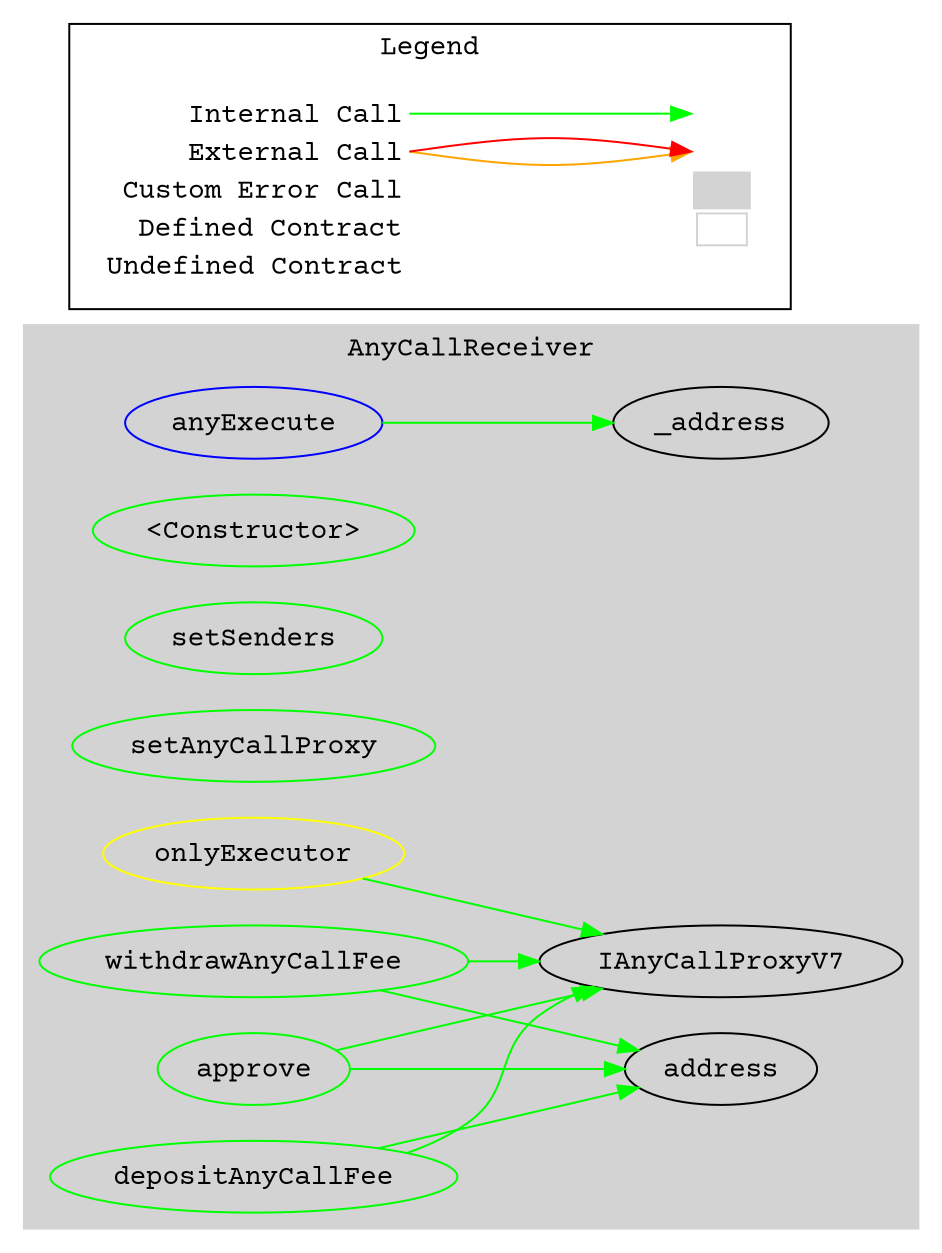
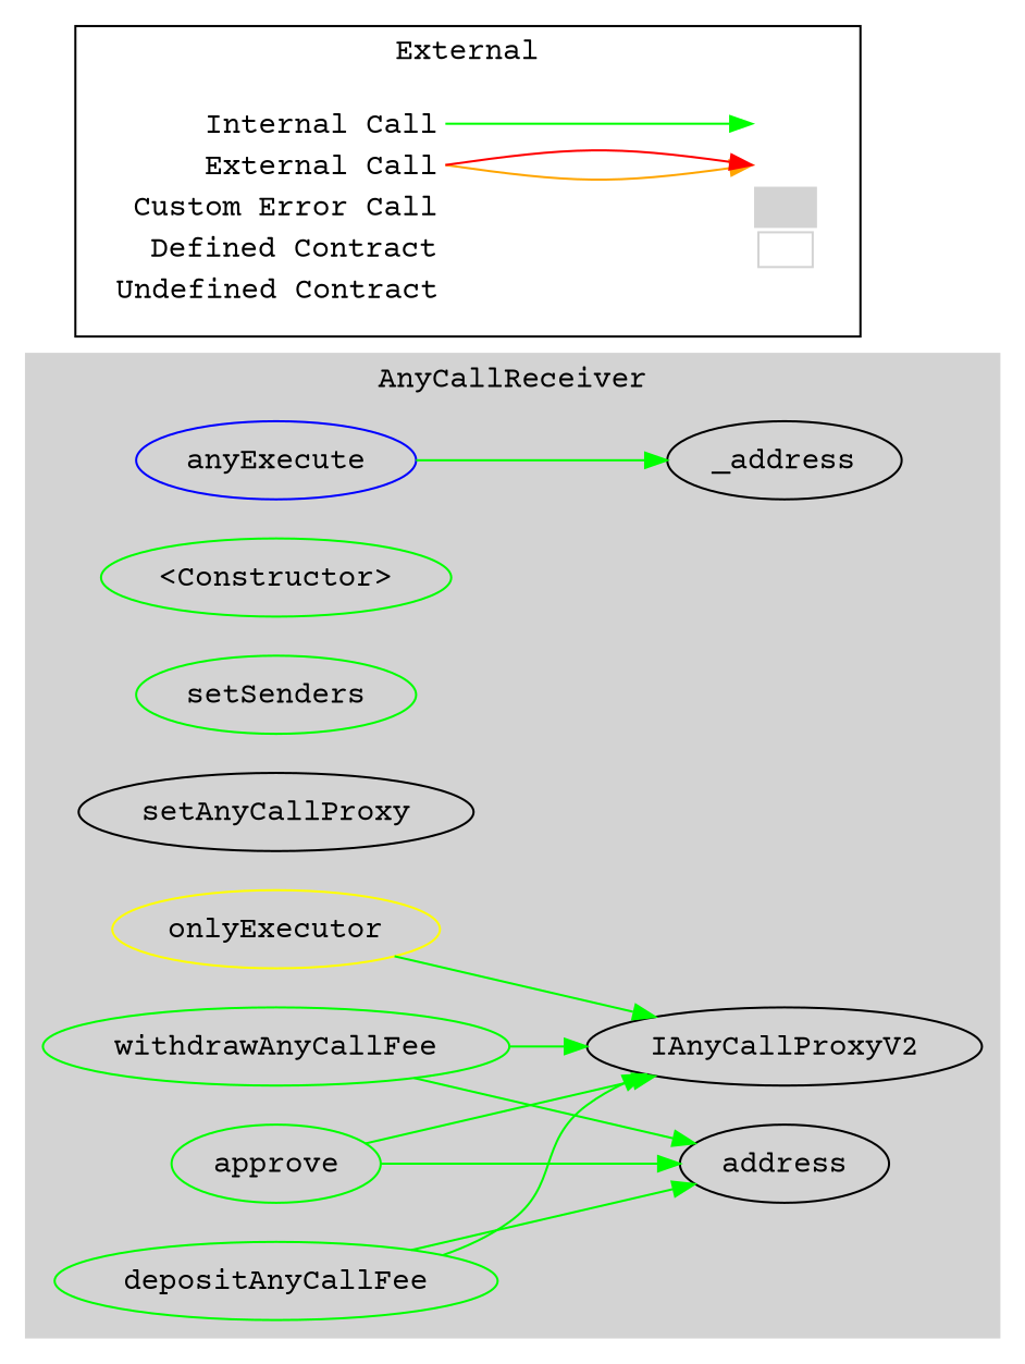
  digraph {
    compound=true
    fontname="Courier Prime"
    rankdir=LR
    node [color=green fontname="Courier Prime"]
    edge [color=green fontname="Courier Prime"]
    n1 [color=yellow label=onlyExecutor]
    n2 [label="<Constructor>"]
    n3 [label=setSenders]
-   n4 [label=setAnyCallProxy]
+   n4 [color=black label=setAnyCallProxy]
    n5 [label=_address color=""]
    n6 [color=blue label=anyExecute]
    n7 [label=depositAnyCallFee]
    n8 [label=withdrawAnyCallFee]
    n9 [label=approve]
-   n10 [label=IAnyCallProxyV7 color=""]
+   n10 [label=IAnyCallProxyV2 color=""]
    n11 [label=address color=""]
    n12 [label=<<table border="0" cellpadding="2" cellspacing="0" cellborder="0">   <tr><td align="right" port="i1">Internal Call</td></tr>   <tr><td align="right" port="i2">External Call</td></tr>   <tr><td align="right" port="i2">Custom Error Call</td></tr>   <tr><td align="right" port="i3">Defined Contract</td></tr>   <tr><td align="right" port="i4">Undefined Contract</td></tr>   </table>> shape=plaintext color=""]
    n13 [label=<<table border="0" cellpadding="2" cellspacing="0" cellborder="0">   <tr><td port="i1">&nbsp;&nbsp;&nbsp;</td></tr>   <tr><td port="i2">&nbsp;&nbsp;&nbsp;</td></tr>   <tr><td port="i3" bgcolor="lightgray">&nbsp;&nbsp;&nbsp;</td></tr>   <tr><td port="i4">     <table border="1" cellborder="0" cellspacing="0" cellpadding="7" color="lightgray">       <tr>        <td></td>       </tr>      </table>   </td></tr>   </table>> shape=plaintext color=""]
    subgraph cluster_1 {
      bgcolor=lightgray
      color=lightgray
      label=AnyCallReceiver
      style=filled
      n1
      n2
      n3
      n4
      n5
      n6
      n7
      n8
      n9
      n10
      n11
    }
    subgraph cluster_2 {
-     label=Legend
+     label=External
      n12
      n13
    }
    n1 -> n10
    n6 -> n5
    n7 -> n10
    n7 -> n11
    n8 -> n10
    n8 -> n11
    n9 -> n10
    n9 -> n11
    n12 -> n13 [headport="i1:w" tailport="i1:e"]
    n12 -> n13 [color=orange headport="i2:w" tailport="i2:e"]
    n12 -> n13 [color=red headport="i2:w" tailport="i2:e"]
  }
